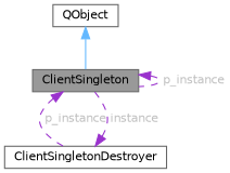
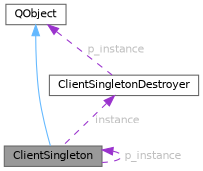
  digraph {
    node [color=gray40 fillcolor=white fontname=Helvetica fontsize=10 shape=box style=filled]
    edge [color=darkorchid3 dir=back fontcolor=grey fontname=Helvetica fontsize=10 labelfontname=Helvetica labelfontsize=10 style=dashed]
    n1 [fillcolor=grey60 fontcolor=black height=0.2 label=ClientSingleton width=0.4]
    n2 [height=0.2 label=ClientSingletonDestroyer width=0.4]
    n3 [height=0.2 label=QObject width=0.4]
    n1 -> n1 [label=" p_instance"]
-   n1 -> n2 [label=" p_instance"]
+   n3 -> n2 [label=" p_instance"]
    n2 -> n1 [label=" instance"]
    n3 -> n1 [color=steelblue1 style=solid fontcolor=""]
  }
